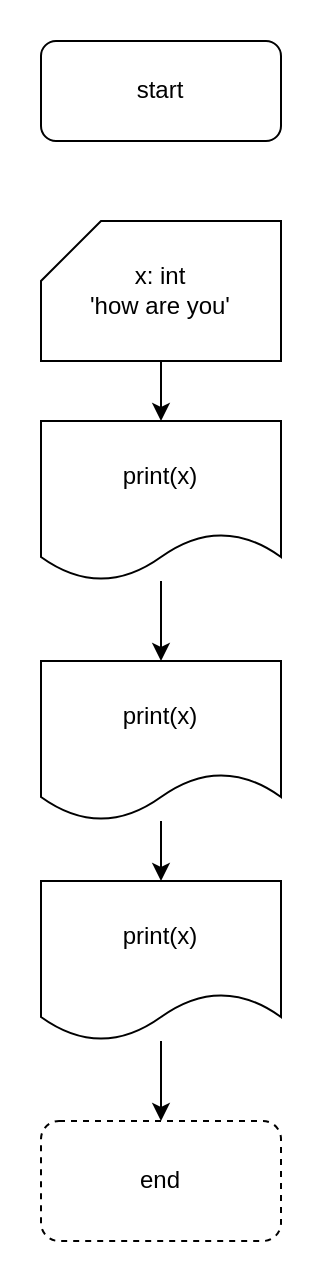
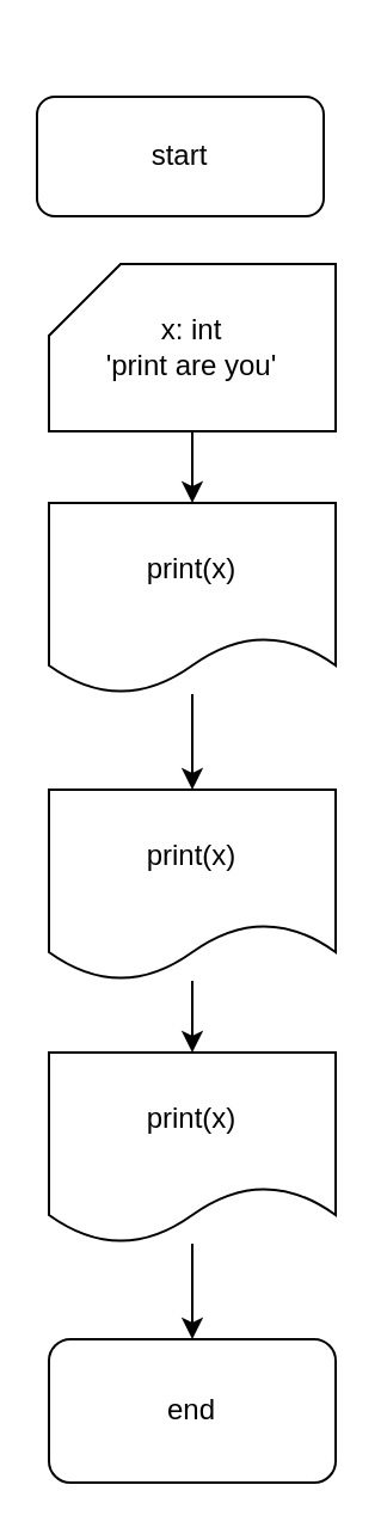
  <mxCell id="0" />
  <mxCell id="1" parent="0" />
- <mxCell id="2" value="start" style="rounded=1;whiteSpace=wrap;html=1;" vertex="1" parent="1"><mxGeometry x="20" y="20" width="120" height="50" as="geometry" /></mxCell>
+ <mxCell id="2" value="start" style="rounded=1;whiteSpace=wrap;html=1;" vertex="1" parent="1"><mxGeometry x="15" y="40" width="120" height="50" as="geometry" /></mxCell>
  <mxCell id="3" value="" style="edgeStyle=orthogonalEdgeStyle;rounded=0;orthogonalLoop=1;jettySize=auto;html=1;" edge="1" parent="1" source="4" target="6"><mxGeometry relative="1" as="geometry" /></mxCell>
- <mxCell id="4" value="x: int&lt;div&gt;'how are you'&lt;/div&gt;" style="shape=card;whiteSpace=wrap;html=1;" vertex="1" parent="1"><mxGeometry x="20" y="110" width="120" height="70" as="geometry" /></mxCell>
+ <mxCell id="4" value="x: int&lt;div&gt;'print are you'&lt;/div&gt;" style="shape=card;whiteSpace=wrap;html=1;" vertex="1" parent="1"><mxGeometry x="20" y="110" width="120" height="70" as="geometry" /></mxCell>
  <mxCell id="5" value="" style="edgeStyle=orthogonalEdgeStyle;rounded=0;orthogonalLoop=1;jettySize=auto;html=1;" edge="1" parent="1" source="6" target="8"><mxGeometry relative="1" as="geometry" /></mxCell>
  <mxCell id="6" value="print(x)" style="shape=document;whiteSpace=wrap;html=1;boundedLbl=1;" vertex="1" parent="1"><mxGeometry x="20" y="210" width="120" height="80" as="geometry" /></mxCell>
  <mxCell id="7" value="" style="edgeStyle=orthogonalEdgeStyle;rounded=0;orthogonalLoop=1;jettySize=auto;html=1;" edge="1" parent="1" source="8" target="10"><mxGeometry relative="1" as="geometry" /></mxCell>
  <mxCell id="8" value="print(x)" style="shape=document;whiteSpace=wrap;html=1;boundedLbl=1;" vertex="1" parent="1"><mxGeometry x="20" y="330" width="120" height="80" as="geometry" /></mxCell>
  <mxCell id="9" value="" style="edgeStyle=orthogonalEdgeStyle;rounded=0;orthogonalLoop=1;jettySize=auto;html=1;" edge="1" parent="1" source="10" target="11"><mxGeometry relative="1" as="geometry" /></mxCell>
  <mxCell id="10" value="print(x)" style="shape=document;whiteSpace=wrap;html=1;boundedLbl=1;" vertex="1" parent="1"><mxGeometry x="20" y="440" width="120" height="80" as="geometry" /></mxCell>
- <mxCell id="11" value="end" style="rounded=1;whiteSpace=wrap;html=1;dashed=1;" vertex="1" parent="1"><mxGeometry x="20" y="560" width="120" height="60" as="geometry" /></mxCell>
+ <mxCell id="11" value="end" style="rounded=1;whiteSpace=wrap;html=1;" vertex="1" parent="1"><mxGeometry x="20" y="560" width="120" height="60" as="geometry" /></mxCell>
